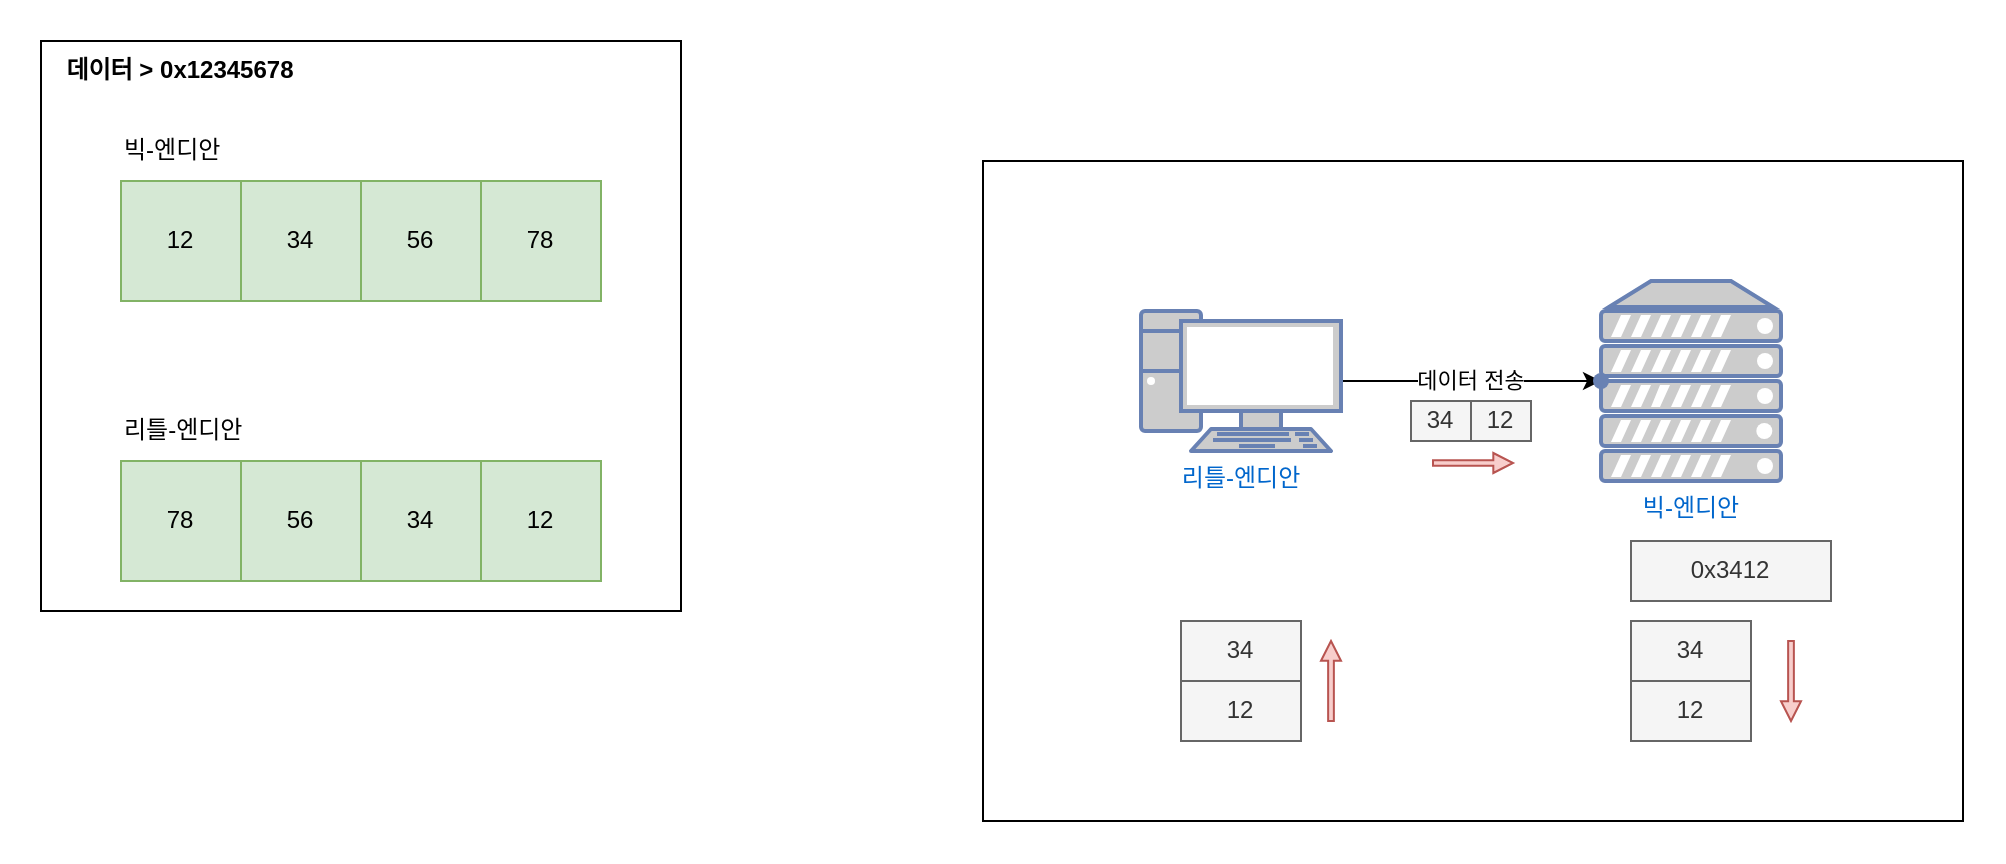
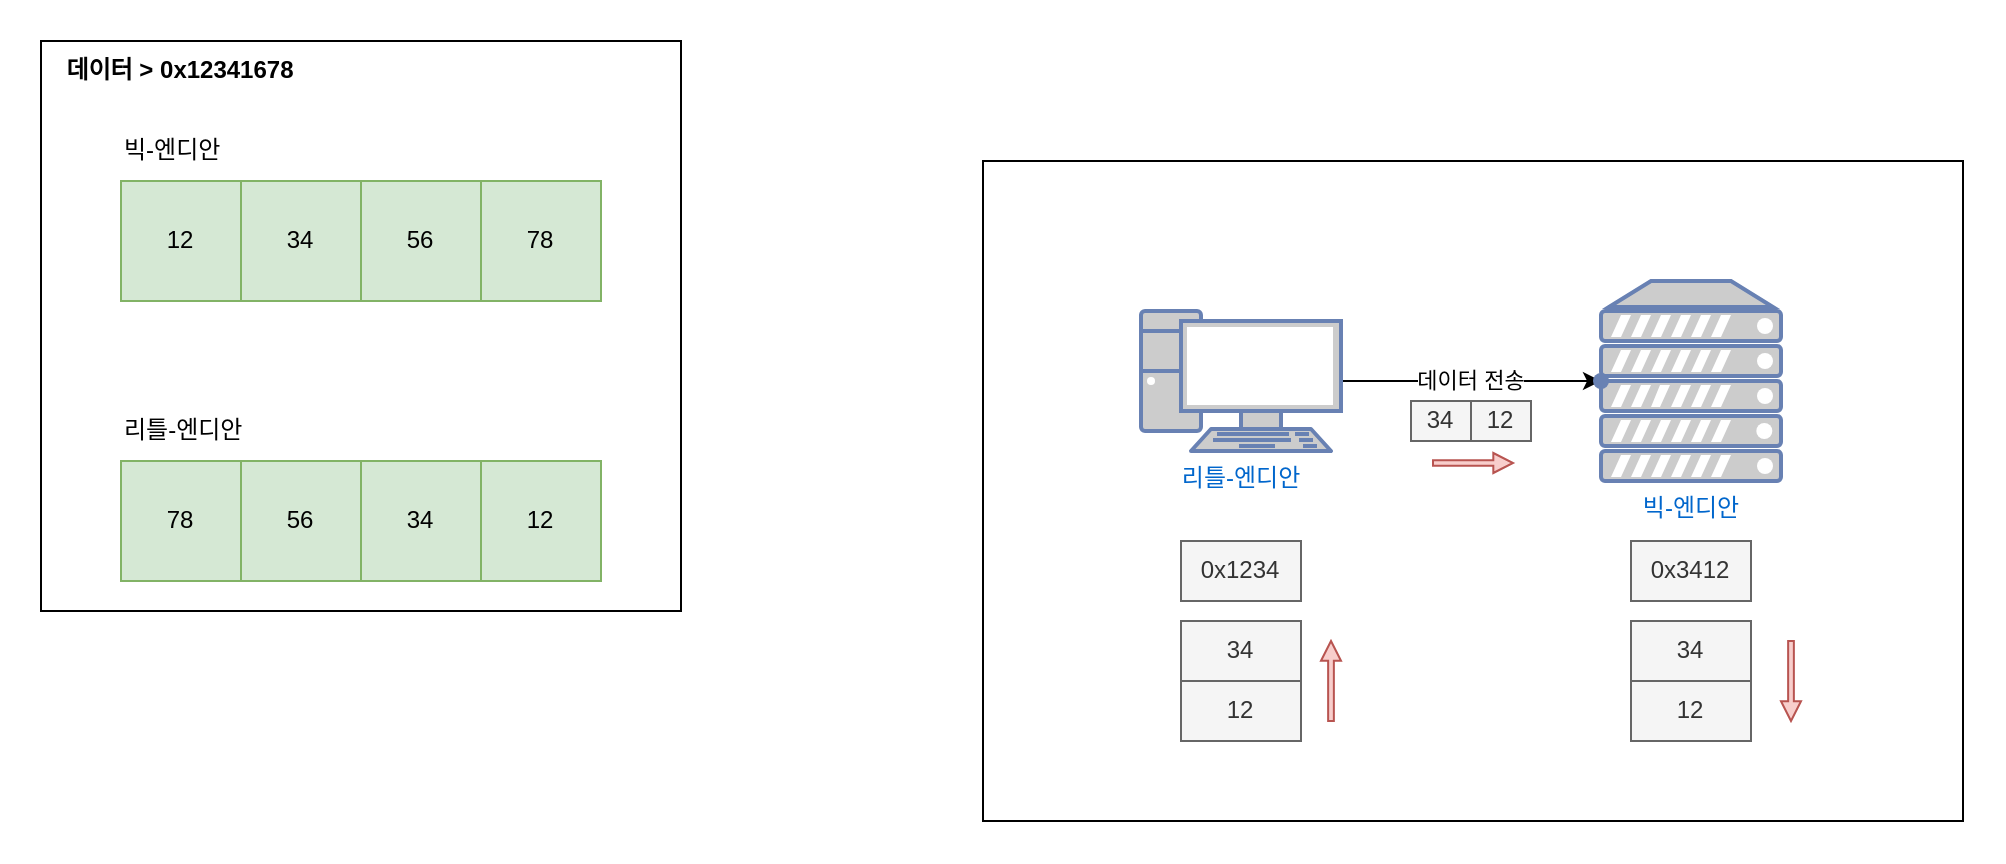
  <mxCell id="0" />
  <mxCell id="1" parent="0" />
  <mxCell id="2" value="" style="rounded=0;whiteSpace=wrap;html=1;align=left;" vertex="1" parent="1"><mxGeometry x="491" y="80" width="490" height="330" as="geometry" /></mxCell>
  <mxCell id="3" value="" style="rounded=0;whiteSpace=wrap;html=1;align=left;" vertex="1" parent="1"><mxGeometry x="20" y="20" width="320" height="285" as="geometry" /></mxCell>
  <mxCell id="4" value="12" style="rounded=0;whiteSpace=wrap;html=1;fillColor=#d5e8d4;strokeColor=#82b366;" vertex="1" parent="1"><mxGeometry x="60" y="90" width="60" height="60" as="geometry" /></mxCell>
  <mxCell id="5" value="34" style="rounded=0;whiteSpace=wrap;html=1;fillColor=#d5e8d4;strokeColor=#82b366;" vertex="1" parent="1"><mxGeometry x="120" y="90" width="60" height="60" as="geometry" /></mxCell>
  <mxCell id="6" value="78" style="rounded=0;whiteSpace=wrap;html=1;fillColor=#d5e8d4;strokeColor=#82b366;" vertex="1" parent="1"><mxGeometry x="240" y="90" width="60" height="60" as="geometry" /></mxCell>
  <mxCell id="7" value="56" style="rounded=0;whiteSpace=wrap;html=1;fillColor=#d5e8d4;strokeColor=#82b366;" vertex="1" parent="1"><mxGeometry x="180" y="90" width="60" height="60" as="geometry" /></mxCell>
  <mxCell id="8" value="빅-엔디안" style="text;html=1;strokeColor=none;fillColor=none;align=left;verticalAlign=middle;whiteSpace=wrap;rounded=0;" vertex="1" parent="1"><mxGeometry x="60" y="60" width="60" height="30" as="geometry" /></mxCell>
  <mxCell id="9" value="78" style="rounded=0;whiteSpace=wrap;html=1;fillColor=#d5e8d4;strokeColor=#82b366;" vertex="1" parent="1"><mxGeometry x="60" y="230" width="60" height="60" as="geometry" /></mxCell>
  <mxCell id="10" value="56" style="rounded=0;whiteSpace=wrap;html=1;fillColor=#d5e8d4;strokeColor=#82b366;" vertex="1" parent="1"><mxGeometry x="120" y="230" width="60" height="60" as="geometry" /></mxCell>
  <mxCell id="11" value="12" style="rounded=0;whiteSpace=wrap;html=1;fillColor=#d5e8d4;strokeColor=#82b366;" vertex="1" parent="1"><mxGeometry x="240" y="230" width="60" height="60" as="geometry" /></mxCell>
  <mxCell id="12" value="34" style="rounded=0;whiteSpace=wrap;html=1;fillColor=#d5e8d4;strokeColor=#82b366;" vertex="1" parent="1"><mxGeometry x="180" y="230" width="60" height="60" as="geometry" /></mxCell>
  <mxCell id="13" value="리틀-엔디안" style="text;html=1;strokeColor=none;fillColor=none;align=left;verticalAlign=middle;whiteSpace=wrap;rounded=0;" vertex="1" parent="1"><mxGeometry x="60" y="200" width="100" height="30" as="geometry" /></mxCell>
- <mxCell id="14" value="데이터 &amp;gt; 0x12345678" style="text;html=1;strokeColor=none;fillColor=none;align=center;verticalAlign=middle;whiteSpace=wrap;rounded=0;fontStyle=1" vertex="1" parent="1"><mxGeometry x="20" y="20" width="140" height="30" as="geometry" /></mxCell>
+ <mxCell id="14" value="데이터 &amp;gt; 0x12341678" style="text;html=1;strokeColor=none;fillColor=none;align=center;verticalAlign=middle;whiteSpace=wrap;rounded=0;fontStyle=1" vertex="1" parent="1"><mxGeometry x="20" y="20" width="140" height="30" as="geometry" /></mxCell>
  <mxCell id="15" value="데이터 전송" style="edgeStyle=orthogonalEdgeStyle;rounded=0;orthogonalLoop=1;jettySize=auto;html=1;" edge="1" parent="1" source="16" target="18"><mxGeometry relative="1" as="geometry" /></mxCell>
  <mxCell id="16" value="리틀-엔디안" style="fontColor=#0066CC;verticalAlign=top;verticalLabelPosition=bottom;labelPosition=center;align=center;html=1;outlineConnect=0;fillColor=#CCCCCC;strokeColor=#6881B3;gradientColor=none;gradientDirection=north;strokeWidth=2;shape=mxgraph.networks.pc;" vertex="1" parent="1"><mxGeometry x="570" y="155" width="100" height="70" as="geometry" /></mxCell>
  <mxCell id="17" value="빅-엔디안" style="fontColor=#0066CC;verticalAlign=top;verticalLabelPosition=bottom;labelPosition=center;align=center;html=1;outlineConnect=0;fillColor=#CCCCCC;strokeColor=#6881B3;gradientColor=none;gradientDirection=north;strokeWidth=2;shape=mxgraph.networks.server;" vertex="1" parent="1"><mxGeometry x="800" y="140" width="90" height="100" as="geometry" /></mxCell>
  <mxCell id="18" value="" style="shape=waypoint;size=6;pointerEvents=1;points=[];fillColor=#CCCCCC;resizable=0;rotatable=0;perimeter=centerPerimeter;snapToPoint=1;fontColor=#0066CC;verticalAlign=top;strokeColor=#6881B3;strokeWidth=2;gradientDirection=north;" vertex="1" parent="1"><mxGeometry x="780" y="170" width="40" height="40" as="geometry" /></mxCell>
- <mxCell id="20" value="0x3412" style="text;html=1;strokeColor=#666666;fillColor=#f5f5f5;align=center;verticalAlign=middle;whiteSpace=wrap;rounded=0;fontColor=#333333;" vertex="1" parent="1"><mxGeometry x="815" y="270" width="100" height="30" as="geometry" /></mxCell>
+ <mxCell id="19" value="0x1234" style="text;html=1;strokeColor=#666666;fillColor=#f5f5f5;align=center;verticalAlign=middle;whiteSpace=wrap;rounded=0;fontColor=#333333;" vertex="1" parent="1"><mxGeometry x="590" y="270" width="60" height="30" as="geometry" /></mxCell>
+ <mxCell id="20" value="0x3412" style="text;html=1;strokeColor=#666666;fillColor=#f5f5f5;align=center;verticalAlign=middle;whiteSpace=wrap;rounded=0;fontColor=#333333;" vertex="1" parent="1"><mxGeometry x="815" y="270" width="60" height="30" as="geometry" /></mxCell>
  <mxCell id="21" value="34" style="text;html=1;strokeColor=#666666;fillColor=#f5f5f5;align=center;verticalAlign=middle;whiteSpace=wrap;rounded=0;fontColor=#333333;" vertex="1" parent="1"><mxGeometry x="590" y="310" width="60" height="30" as="geometry" /></mxCell>
  <mxCell id="22" value="12" style="text;html=1;strokeColor=#666666;fillColor=#f5f5f5;align=center;verticalAlign=middle;whiteSpace=wrap;rounded=0;fontColor=#333333;" vertex="1" parent="1"><mxGeometry x="590" y="340" width="60" height="30" as="geometry" /></mxCell>
  <mxCell id="23" value="34" style="text;html=1;strokeColor=#666666;fillColor=#f5f5f5;align=center;verticalAlign=middle;whiteSpace=wrap;rounded=0;fontColor=#333333;" vertex="1" parent="1"><mxGeometry x="815" y="310" width="60" height="30" as="geometry" /></mxCell>
  <mxCell id="24" value="12" style="text;html=1;strokeColor=#666666;fillColor=#f5f5f5;align=center;verticalAlign=middle;whiteSpace=wrap;rounded=0;fontColor=#333333;" vertex="1" parent="1"><mxGeometry x="815" y="340" width="60" height="30" as="geometry" /></mxCell>
  <mxCell id="25" value="" style="shape=singleArrow;direction=north;whiteSpace=wrap;html=1;align=left;arrowWidth=0.286;arrowSize=0.246;fillColor=#f8cecc;strokeColor=#b85450;" vertex="1" parent="1"><mxGeometry x="660" y="320" width="10" height="40" as="geometry" /></mxCell>
  <mxCell id="26" value="" style="shape=singleArrow;direction=south;whiteSpace=wrap;html=1;align=left;arrowWidth=0.286;arrowSize=0.246;fillColor=#f8cecc;strokeColor=#b85450;" vertex="1" parent="1"><mxGeometry x="890" y="320" width="10" height="40" as="geometry" /></mxCell>
  <mxCell id="27" value="34" style="text;html=1;strokeColor=#666666;fillColor=#f5f5f5;align=center;verticalAlign=middle;whiteSpace=wrap;rounded=0;fontColor=#333333;" vertex="1" parent="1"><mxGeometry x="705" y="200" width="30" height="20" as="geometry" /></mxCell>
  <mxCell id="28" value="12" style="text;html=1;strokeColor=#666666;fillColor=#f5f5f5;align=center;verticalAlign=middle;whiteSpace=wrap;rounded=0;fontColor=#333333;" vertex="1" parent="1"><mxGeometry x="735" y="200" width="30" height="20" as="geometry" /></mxCell>
  <mxCell id="29" value="" style="shape=singleArrow;direction=east;whiteSpace=wrap;html=1;align=left;arrowWidth=0.286;arrowSize=0.246;fillColor=#f8cecc;strokeColor=#b85450;" vertex="1" parent="1"><mxGeometry x="716" y="226" width="40" height="10" as="geometry" /></mxCell>
